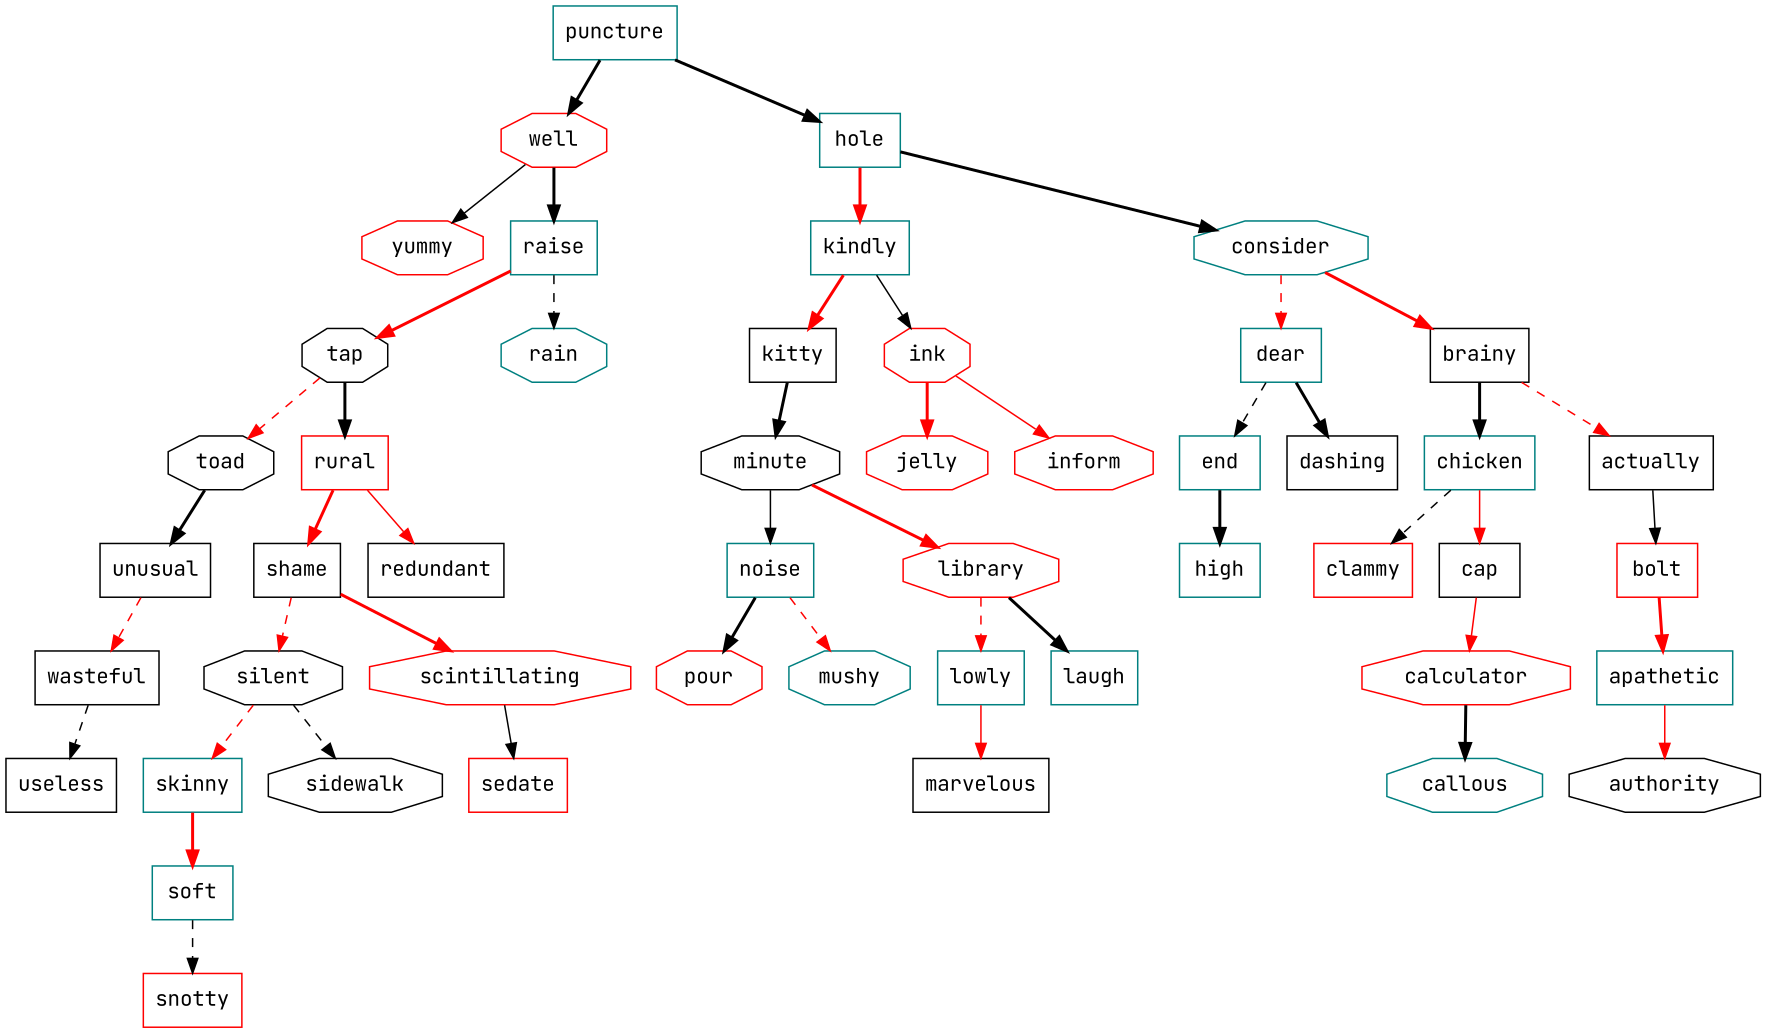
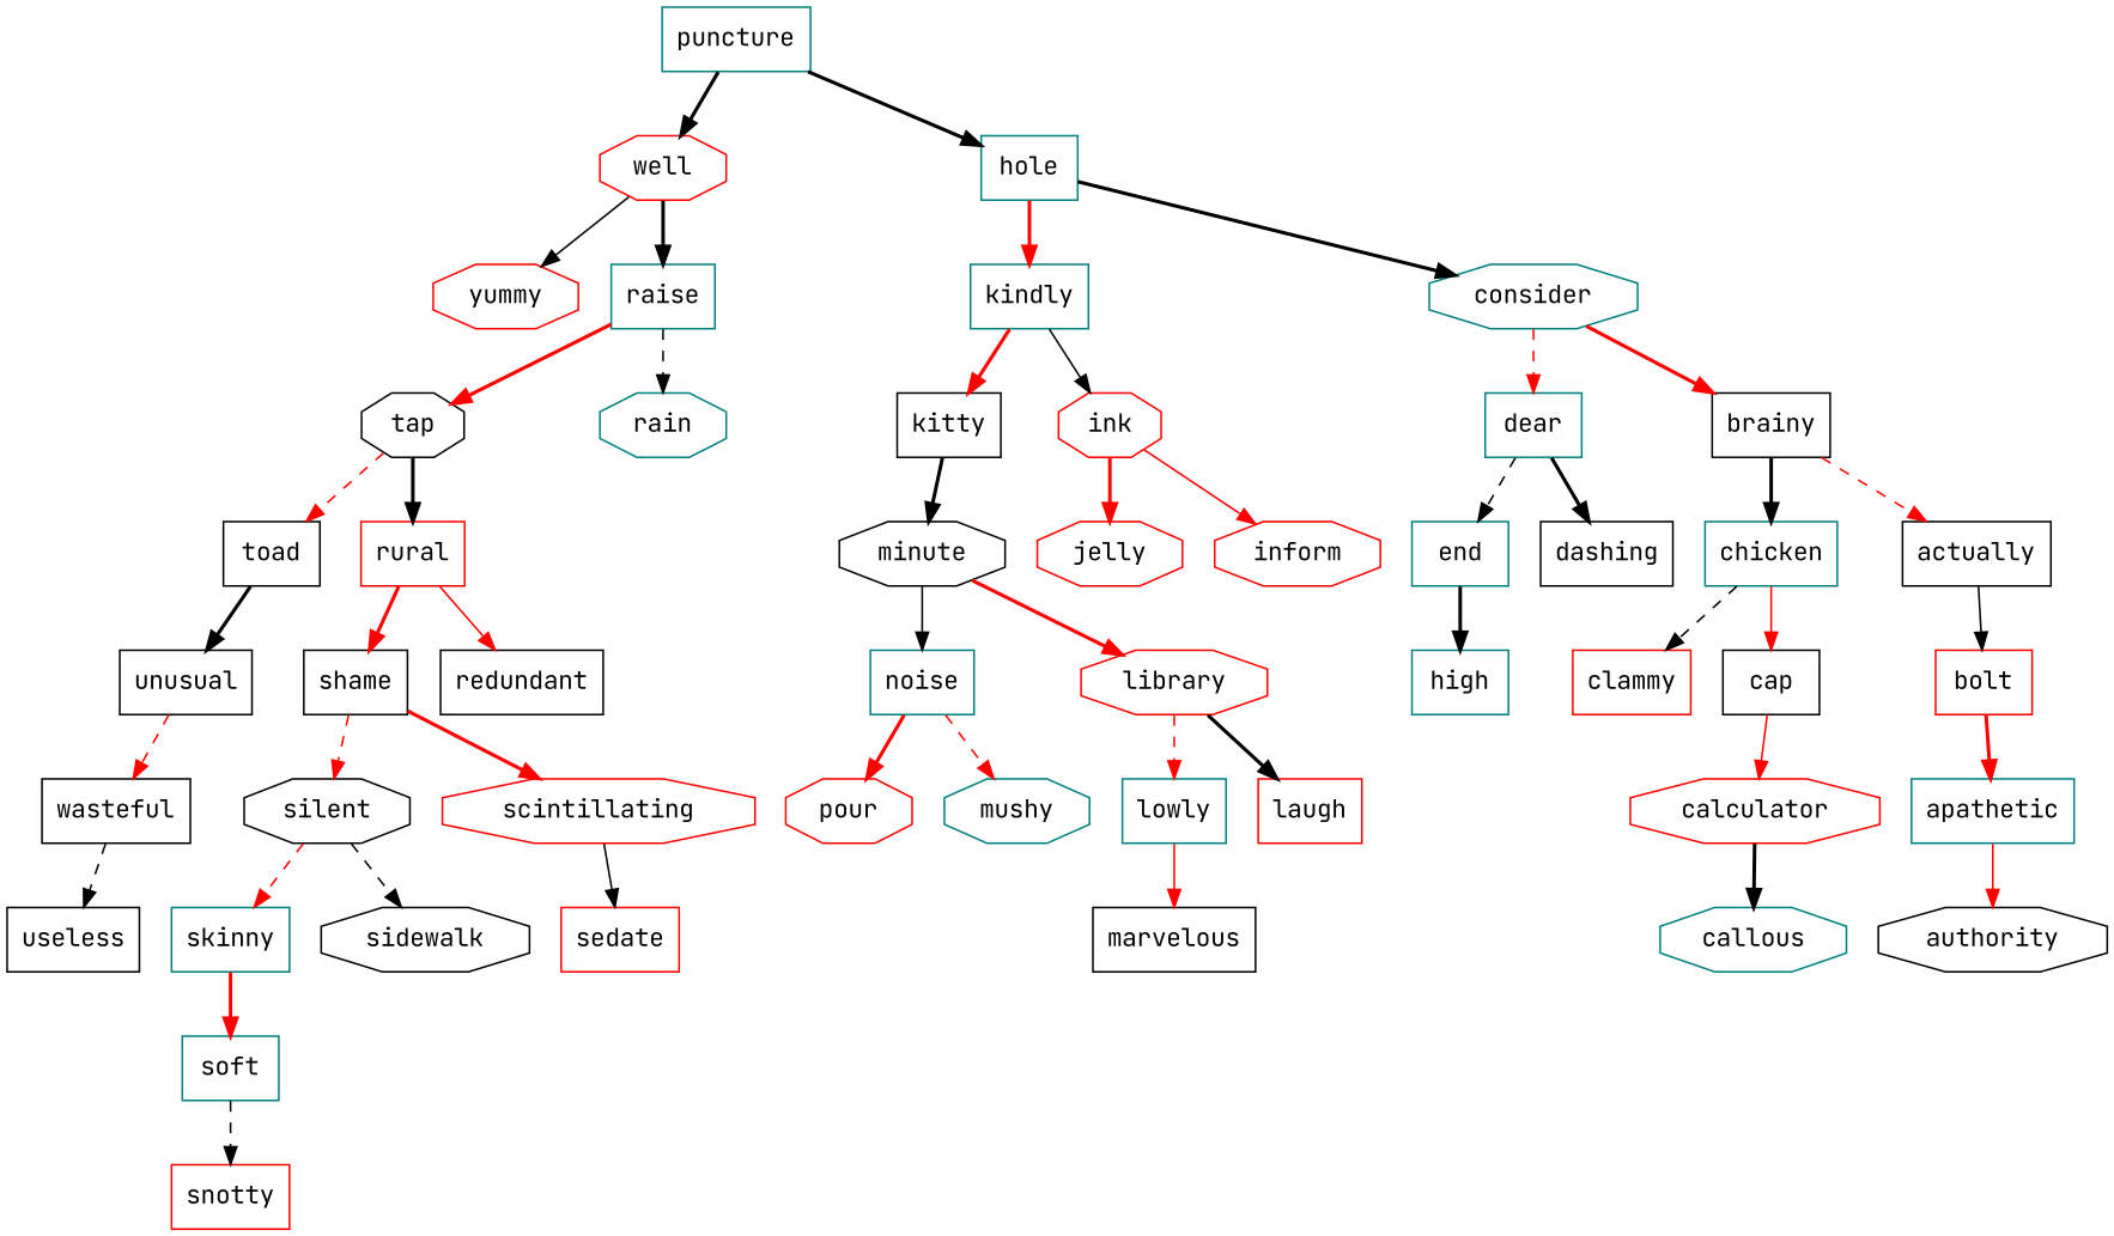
  digraph {
    fontname="JetBrains Mono"
    node [color=teal fontname="JetBrains Mono" shape=box]
    edge [color=black fontname="JetBrains Mono" style=bold]
    well [color=red shape=octagon]
    puncture
    hole
    yummy [color=red shape=octagon]
    raise
    kindly
    consider [shape=octagon]
    tap [color=black shape=octagon]
    rain [shape=octagon]
    kitty [color=black]
    ink [color=red shape=octagon]
    dear
    brainy [color=black]
-   toad [color=black shape=octagon]
+   toad [color=black]
    rural [color=red]
    unusual [color=black]
    shame [color=black]
    redundant [color=black]
    wasteful [color=black]
    silent [color=black shape=octagon]
    scintillating [color=red shape=octagon]
    useless [color=black]
    skinny
    sidewalk [color=black shape=octagon]
    sedate [color=red]
    soft
    snotty [color=red]
    minute [color=black shape=octagon]
    jelly [color=red shape=octagon]
    inform [color=red shape=octagon]
    end
    dashing [color=black]
    chicken
    actually [color=black]
    noise
    library [color=red shape=octagon]
    pour [color=red shape=octagon]
    mushy [shape=octagon]
    lowly
-   laugh
+   laugh [color=red]
    marvelous [color=black]
    high
    clammy [color=red]
    cap [color=black]
    bolt [color=red]
    calculator [color=red shape=octagon]
    apathetic
    callous [shape=octagon]
    authority [color=black shape=octagon]
    well -> yummy [style=solid]
    well -> raise
    puncture -> well
    puncture -> hole
    hole -> kindly [color=red]
    hole -> consider
    raise -> tap [color=red]
    raise -> rain [style=dashed]
    kindly -> kitty [color=red]
    kindly -> ink [style=solid]
    consider -> dear [color=red style=dashed]
    consider -> brainy [color=red]
    tap -> toad [color=red style=dashed]
    tap -> rural
    kitty -> minute
    ink -> jelly [color=red]
    ink -> inform [color=red style=solid]
    dear -> end [style=dashed]
    dear -> dashing
    brainy -> chicken
    brainy -> actually [color=red style=dashed]
    toad -> unusual
    rural -> shame [color=red]
    rural -> redundant [color=red style=solid]
    unusual -> wasteful [color=red style=dashed]
    shame -> silent [color=red style=dashed]
    shame -> scintillating [color=red]
    wasteful -> useless [style=dashed]
    silent -> skinny [color=red style=dashed]
    silent -> sidewalk [style=dashed]
    scintillating -> sedate [style=solid]
    skinny -> soft [color=red]
    soft -> snotty [style=dashed]
    minute -> noise [style=solid]
    minute -> library [color=red]
    end -> high
    chicken -> clammy [style=dashed]
    chicken -> cap [color=red style=solid]
    actually -> bolt [style=solid]
-   noise -> pour
+   noise -> pour [color=red]
    noise -> mushy [color=red style=dashed]
    library -> lowly [color=red style=dashed]
    library -> laugh
    lowly -> marvelous [color=red style=solid]
    cap -> calculator [color=red style=solid]
    bolt -> apathetic [color=red]
    calculator -> callous
    apathetic -> authority [color=red style=solid]
  }
